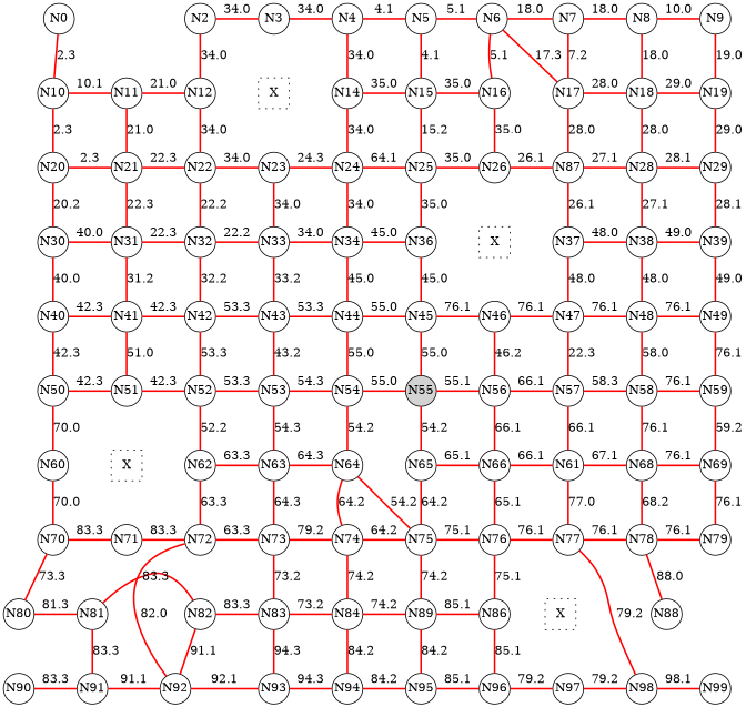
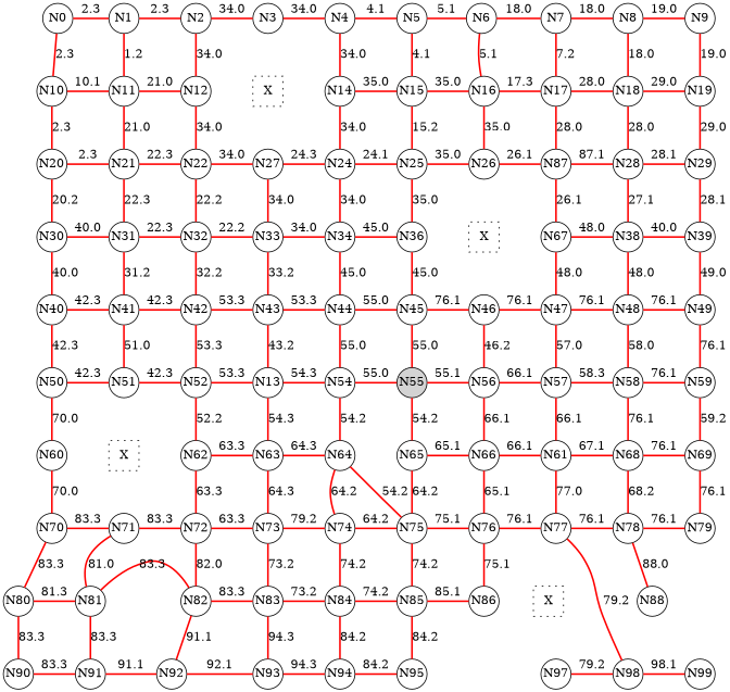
  digraph {
    node [fixedsize=true shape=circle]
    edge [color=red dir=none style=bold]
    N0
+   N1
    N2
    N3
    N4
    N5
    N6
    N7
    N8
    N9
    N10
    N11
    N12
    n14 [label=X shape=square style=dotted]
    N14
    N15
    N16
    N17
    N18
    N19
    N20
    N21
    N22
-   N23
+   N23 [label=N27]
    N24
    N25
    N26
    n28 [label=N87]
    N28
    N29
    N30
    N31
    N32
    N33
    N34
    n36 [label=N36]
    n37 [label=X shape=square style=dotted]
-   N37
+   N37 [label=N67]
    N38
    N39
    N40
    N41
    N42
    N43
    N44
    N45
    N46
    N47
    N48
    N49
    N50
    N51
    N52
-   N53
+   N53 [label=N13]
    N54
    N55 [style=filled]
    N56
    N57
    N58
    N59
    N60
    n62 [label=X shape=square style=dotted]
    N62
    N63
    N64
    N65
    N66
    n68 [label=N61]
    N68
    N69
    N70
    N71
    N72
    N73
    N74
    N75
    N76
    N77
    N78
    N79
    N80
    N81
    N82
    N83
    N84
-   N85 [label=N89]
+   N85
    N86
    n88 [label=X shape=square style=dotted]
    N88
    N90
    N91
    N92
    N93
    N94
    N95
-   N96
    N97
    N98
    N99
    subgraph sub_1 {
      rank=same
      N0
+     N1
      N2
      N3
      N4
      N5
      N6
      N7
      N8
      N9
    }
    subgraph sub_2 {
      rank=same
      N10
      N11
      N12
      n14
      N14
      N15
      N16
      N17
      N18
      N19
    }
    subgraph sub_3 {
      rank=same
      N20
      N21
      N22
      N23
      N24
      N25
      N26
      n28
      N28
      N29
    }
    subgraph sub_4 {
      rank=same
      N30
      N31
      N32
      N33
      N34
      n36
      n37
      N37
      N38
      N39
    }
    subgraph sub_5 {
      rank=same
      N40
      N41
      N42
      N43
      N44
      N45
      N46
      N47
      N48
      N49
    }
    subgraph sub_6 {
      rank=same
      N50
      N51
      N52
      N53
      N54
      N55
      N56
      N57
      N58
      N59
    }
    subgraph sub_7 {
      rank=same
      N60
      n62
      N62
      N63
      N64
      N65
      N66
      n68
      N68
      N69
    }
    subgraph sub_8 {
      rank=same
      N70
      N71
      N72
      N73
      N74
      N75
      N76
      N77
      N78
      N79
    }
    subgraph sub_9 {
      rank=same
      N80
      N81
      N82
      N83
      N84
      N85
      N86
      n88
      N88
    }
    subgraph sub_10 {
      rank=same
      N90
      N91
      N92
      N93
      N94
      N95
-     N96
      N97
      N98
      N99
    }
+   N0 -> N1 [label=2.3]
    N0 -> N10 [label=2.3]
+   N1 -> N2 [label=2.3]
+   N1 -> N11 [label=1.2]
    N2 -> N3 [label=34.0]
    N2 -> N12 [label=34.0]
    N3 -> N4 [label=34.0]
    N3 -> n14 [label=" " style=invis color=""]
    N4 -> N5 [label=4.1]
    N4 -> N14 [label=34.0]
    N5 -> N6 [label=5.1]
    N5 -> N15 [label=4.1]
    N6 -> N7 [label=18.0]
    N6 -> N16 [label=5.1]
    N7 -> N8 [label=18.0]
    N7 -> N17 [label=7.2]
-   N8 -> N9 [label=10.0]
+   N8 -> N9 [label=19.0]
    N8 -> N18 [label=18.0]
    N9 -> N19 [label=19.0]
    N10 -> N11 [label=10.1]
    N10 -> N20 [label=2.3]
    N11 -> N12 [label=21.0]
    N11 -> N21 [label=21.0]
    N12 -> n14 [label=" " style=invis color=""]
    N12 -> N22 [label=34.0]
    n14 -> N14 [label=" " style=invis color=""]
    n14 -> N23 [label=" " style=invis color=""]
    N14 -> N15 [label=35.0]
    N14 -> N24 [label=34.0]
    N15 -> N16 [label=35.0]
    N15 -> N25 [label=15.2]
-   N6 -> N17 [label=17.3]
+   N16 -> N17 [label=17.3]
    N16 -> N26 [label=35.0]
    N17 -> N18 [label=28.0]
    N17 -> n28 [label=28.0]
    N18 -> N19 [label=29.0]
    N18 -> N28 [label=28.0]
    N19 -> N29 [label=29.0]
    N20 -> N21 [label=2.3]
    N20 -> N30 [label=20.2]
    N21 -> N22 [label=22.3]
    N21 -> N31 [label=22.3]
    N22 -> N23 [label=34.0]
    N22 -> N32 [label=22.2]
    N23 -> N24 [label=24.3]
    N23 -> N33 [label=34.0]
-   N24 -> N25 [label=64.1]
+   N24 -> N25 [label=24.1]
    N24 -> N34 [label=34.0]
    N25 -> N26 [label=35.0]
    N25 -> n36 [label=35.0]
    N26 -> n28 [label=26.1]
    N26 -> n37 [label=" " style=invis color=""]
-   n28 -> N28 [label=27.1]
+   n28 -> N28 [label=87.1]
    n28 -> N37 [label=26.1]
    N28 -> N29 [label=28.1]
    N28 -> N38 [label=27.1]
    N29 -> N39 [label=28.1]
    N30 -> N31 [label=40.0]
    N30 -> N40 [label=40.0]
    N31 -> N32 [label=22.3]
    N31 -> N41 [label=31.2]
    N32 -> N33 [label=22.2]
    N32 -> N42 [label=32.2]
    N33 -> N34 [label=34.0]
    N33 -> N43 [label=33.2]
    N34 -> n36 [label=45.0]
    N34 -> N44 [label=45.0]
    n36 -> n37 [label=" " style=invis color=""]
    n36 -> N45 [label=45.0]
    n37 -> N37 [label=" " style=invis color=""]
    n37 -> N46 [label=" " style=invis color=""]
    N37 -> N38 [label=48.0]
    N37 -> N47 [label=48.0]
-   N38 -> N39 [label=49.0]
+   N38 -> N39 [label=40.0]
    N38 -> N48 [label=48.0]
    N39 -> N49 [label=49.0]
    N40 -> N41 [label=42.3]
    N40 -> N50 [label=42.3]
    N41 -> N42 [label=42.3]
    N41 -> N51 [label=51.0]
    N42 -> N43 [label=53.3]
    N42 -> N52 [label=53.3]
    N43 -> N44 [label=53.3]
    N43 -> N53 [label=43.2]
    N44 -> N45 [label=55.0]
    N44 -> N54 [label=55.0]
    N45 -> N46 [label=76.1]
    N45 -> N55 [label=55.0]
    N46 -> N47 [label=76.1]
    N46 -> N56 [label=46.2]
    N47 -> N48 [label=76.1]
-   N47 -> N57 [label=22.3]
+   N47 -> N57 [label=57.0]
    N48 -> N49 [label=76.1]
    N48 -> N58 [label=58.0]
    N49 -> N59 [label=76.1]
    N50 -> N51 [label=42.3]
    N50 -> N60 [label=70.0]
    N51 -> N52 [label=42.3]
    N51 -> n62 [label=" " style=invis color=""]
    N52 -> N53 [label=53.3]
    N52 -> N62 [label=52.2]
    N53 -> N54 [label=54.3]
    N53 -> N63 [label=54.3]
    N54 -> N55 [label=55.0]
    N54 -> N64 [label=54.2]
    N55 -> N56 [label=55.1]
    N55 -> N65 [label=54.2]
    N56 -> N57 [label=66.1]
    N56 -> N66 [label=66.1]
    N57 -> N58 [label=58.3]
    N57 -> n68 [label=66.1]
    N58 -> N59 [label=76.1]
    N58 -> N68 [label=76.1]
    N59 -> N69 [label=59.2]
    N60 -> n62 [label=" " style=invis color=""]
    N60 -> N70 [label=70.0]
    n62 -> N62 [label=" " style=invis color=""]
    n62 -> N71 [label=" " style=invis color=""]
    N62 -> N63 [label=63.3]
    N62 -> N72 [label=63.3]
    N63 -> N64 [label=64.3]
    N63 -> N73 [label=64.3]
    N64 -> N74 [label=64.2]
    N64 -> N75 [label=54.2]
    N65 -> N66 [label=65.1]
    N65 -> N75 [label=64.2]
    N66 -> n68 [label=66.1]
    N66 -> N76 [label=65.1]
    n68 -> N68 [label=67.1]
    n68 -> N77 [label=77.0]
    N68 -> N69 [label=76.1]
    N68 -> N78 [label=68.2]
    N69 -> N79 [label=76.1]
    N70 -> N71 [label=83.3]
-   N70 -> N80 [label=73.3]
+   N70 -> N80 [label=83.3]
    N71 -> N72 [label=83.3]
+   N71 -> N81 [label=81.0]
    N72 -> N73 [label=63.3]
-   N72 -> N92 [label=82.0]
+   N72 -> N82 [label=82.0]
    N73 -> N74 [label=79.2]
    N73 -> N83 [label=73.2]
    N74 -> N75 [label=64.2]
    N74 -> N84 [label=74.2]
    N75 -> N76 [label=75.1]
    N75 -> N85 [label=74.2]
    N76 -> N77 [label=76.1]
    N76 -> N86 [label=75.1]
    N77 -> N78 [label=76.1]
    N77 -> n88 [label=" " style=invis color=""]
    N77 -> N98 [label=79.2]
    N78 -> N79 [label=76.1]
    N78 -> N88 [label=88.0]
    N80 -> N81 [label=81.3]
+   N80 -> N90 [label=83.3]
    N81 -> N82 [label=83.3]
    N81 -> N91 [label=83.3]
    N82 -> N83 [label=83.3]
    N82 -> N92 [label=91.1]
    N83 -> N84 [label=73.2]
    N83 -> N93 [label=94.3]
    N84 -> N85 [label=74.2]
    N84 -> N94 [label=84.2]
    N85 -> N86 [label=85.1]
    N85 -> N95 [label=84.2]
    N86 -> n88 [label=" " style=invis color=""]
-   N86 -> N96 [label=85.1]
    n88 -> N88 [label=" " style=invis color=""]
    n88 -> N97 [label=" " style=invis color=""]
    N90 -> N91 [label=83.3]
    N91 -> N92 [label=91.1]
    N92 -> N93 [label=92.1]
    N93 -> N94 [label=94.3]
    N94 -> N95 [label=84.2]
-   N95 -> N96 [label=85.1]
-   N96 -> N97 [label=79.2]
    N97 -> N98 [label=79.2]
    N98 -> N99 [label=98.1]
  }
